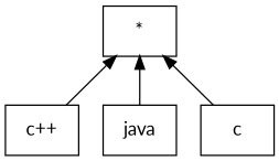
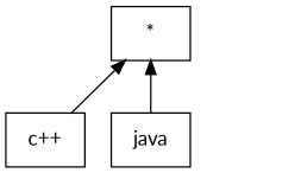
  digraph {
    fontname=Lato
    rankdir=BT
    node [fontname=Lato shape=record]
    edge [fontname=Lato]
    n1 [label="{c++}"]
    n2 [label="{*}"]
    n3 [label="{java}"]
-   n4 [label="{c}"]
    subgraph sub_1 {
      n1
      n2
      n3
-     n4
    }
    n1 -> n2
    n3 -> n2
-   n4 -> n2
  }
